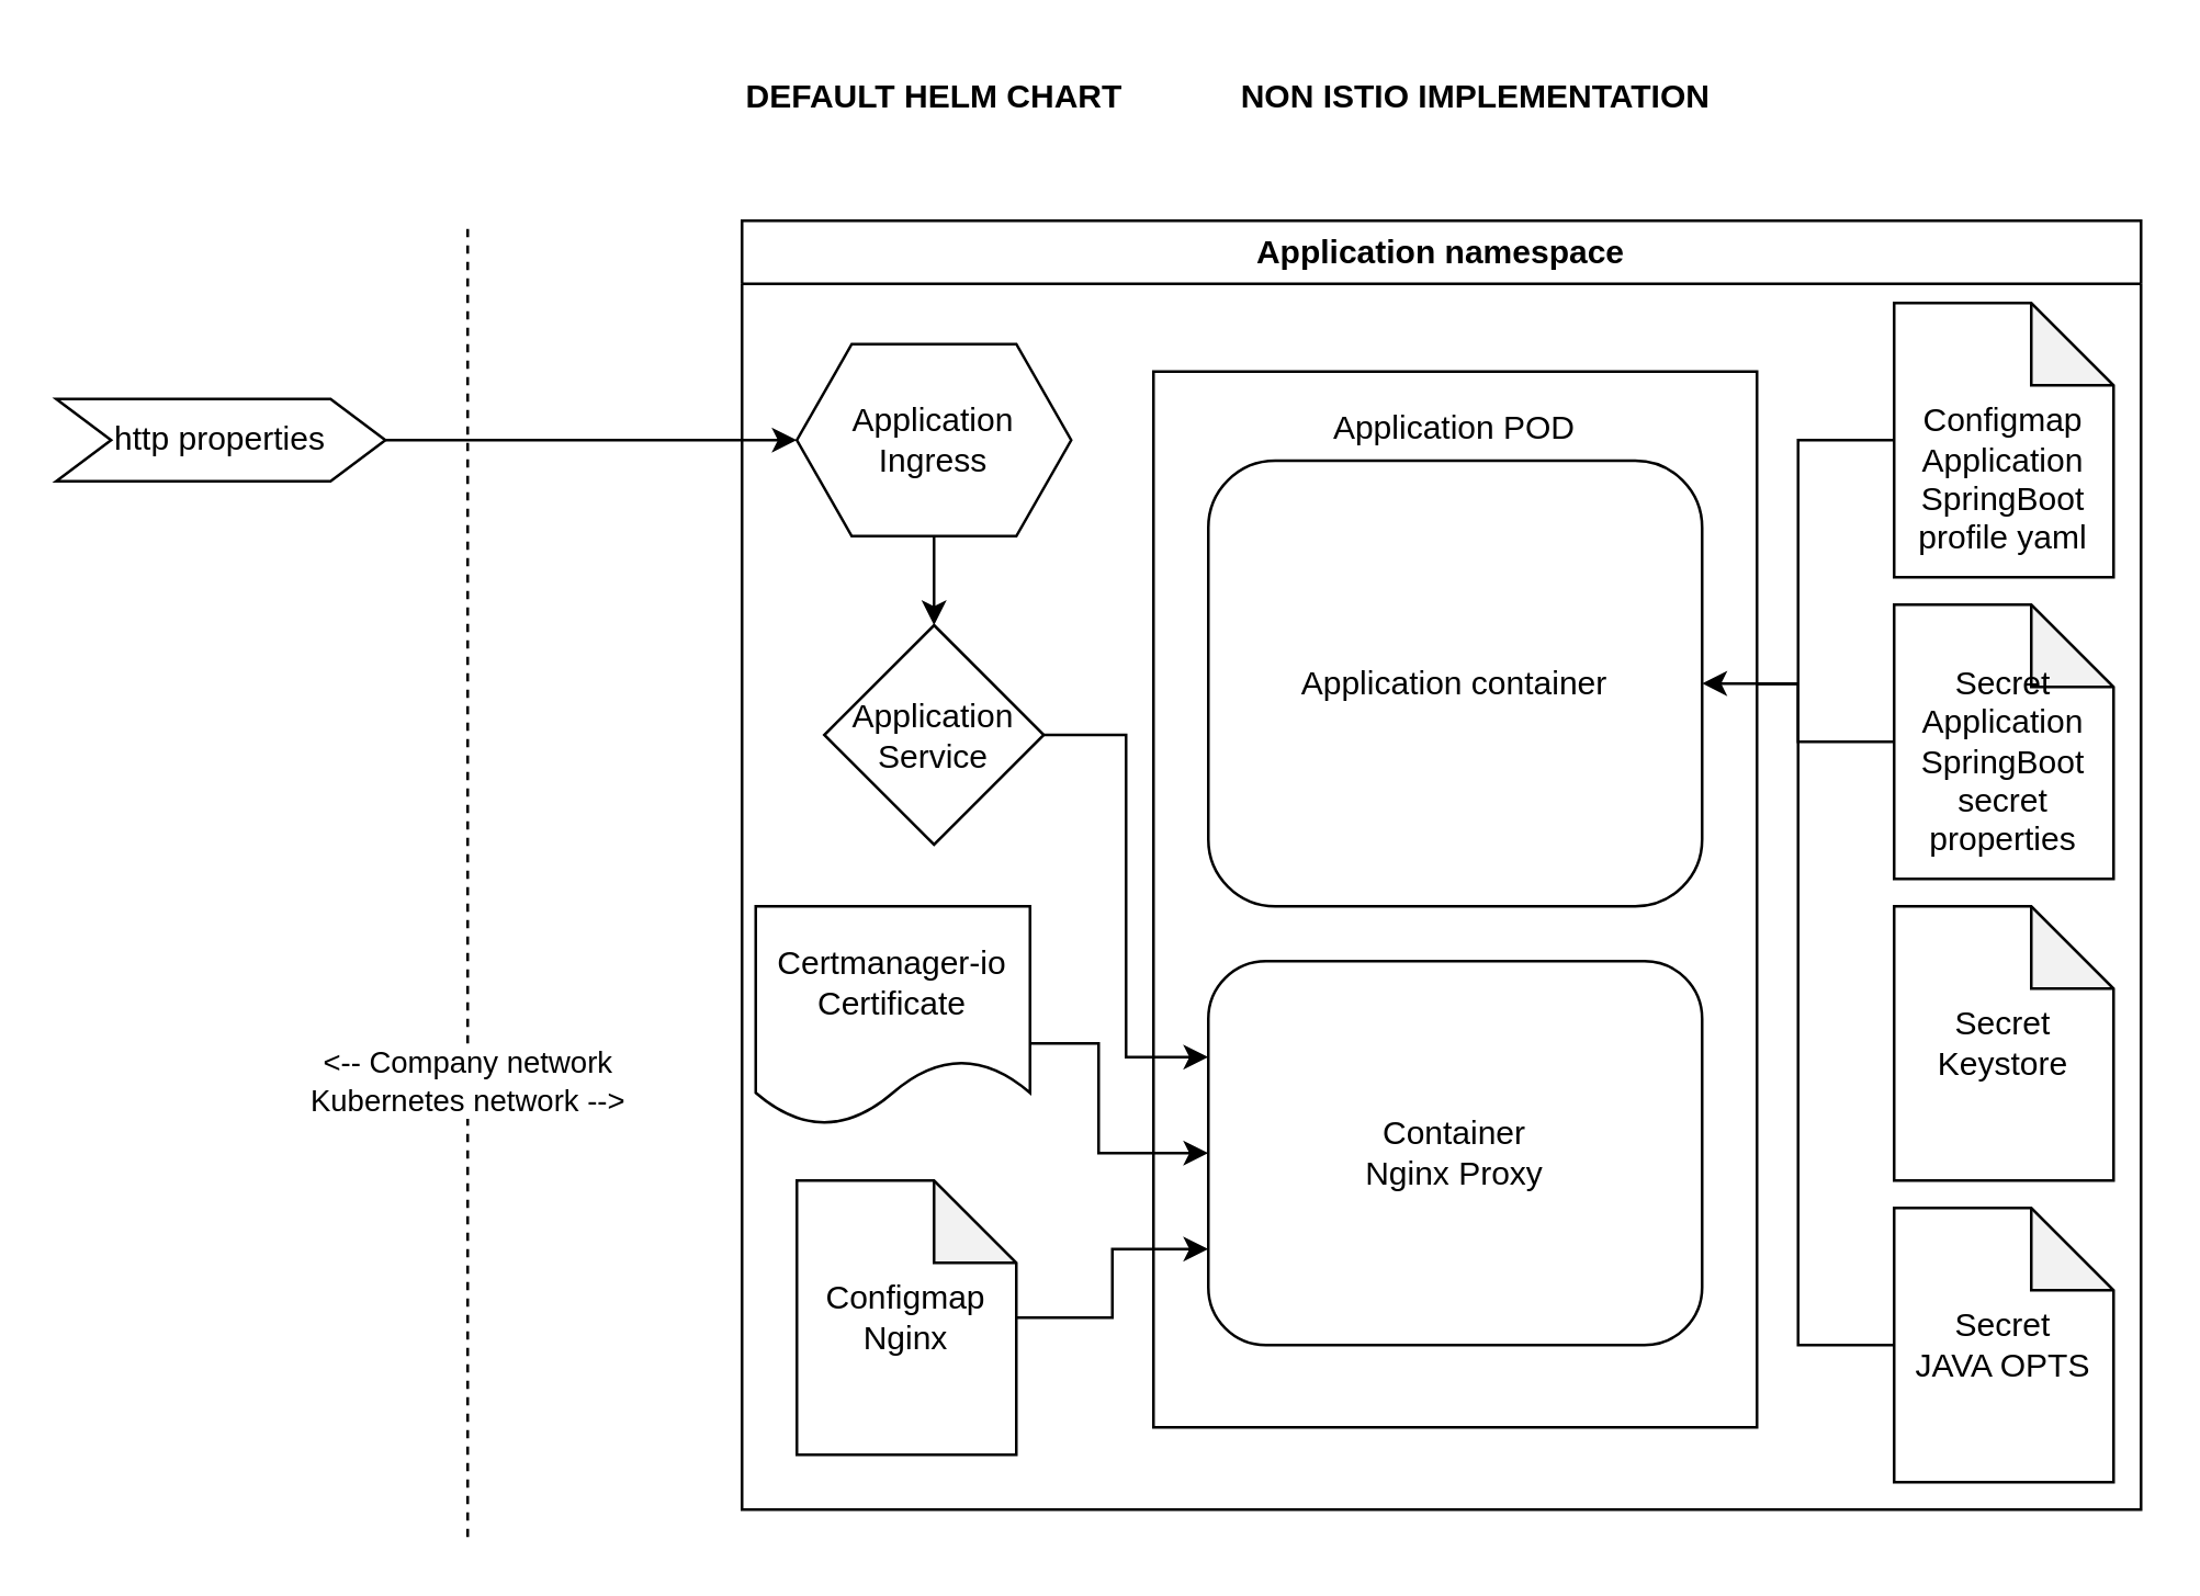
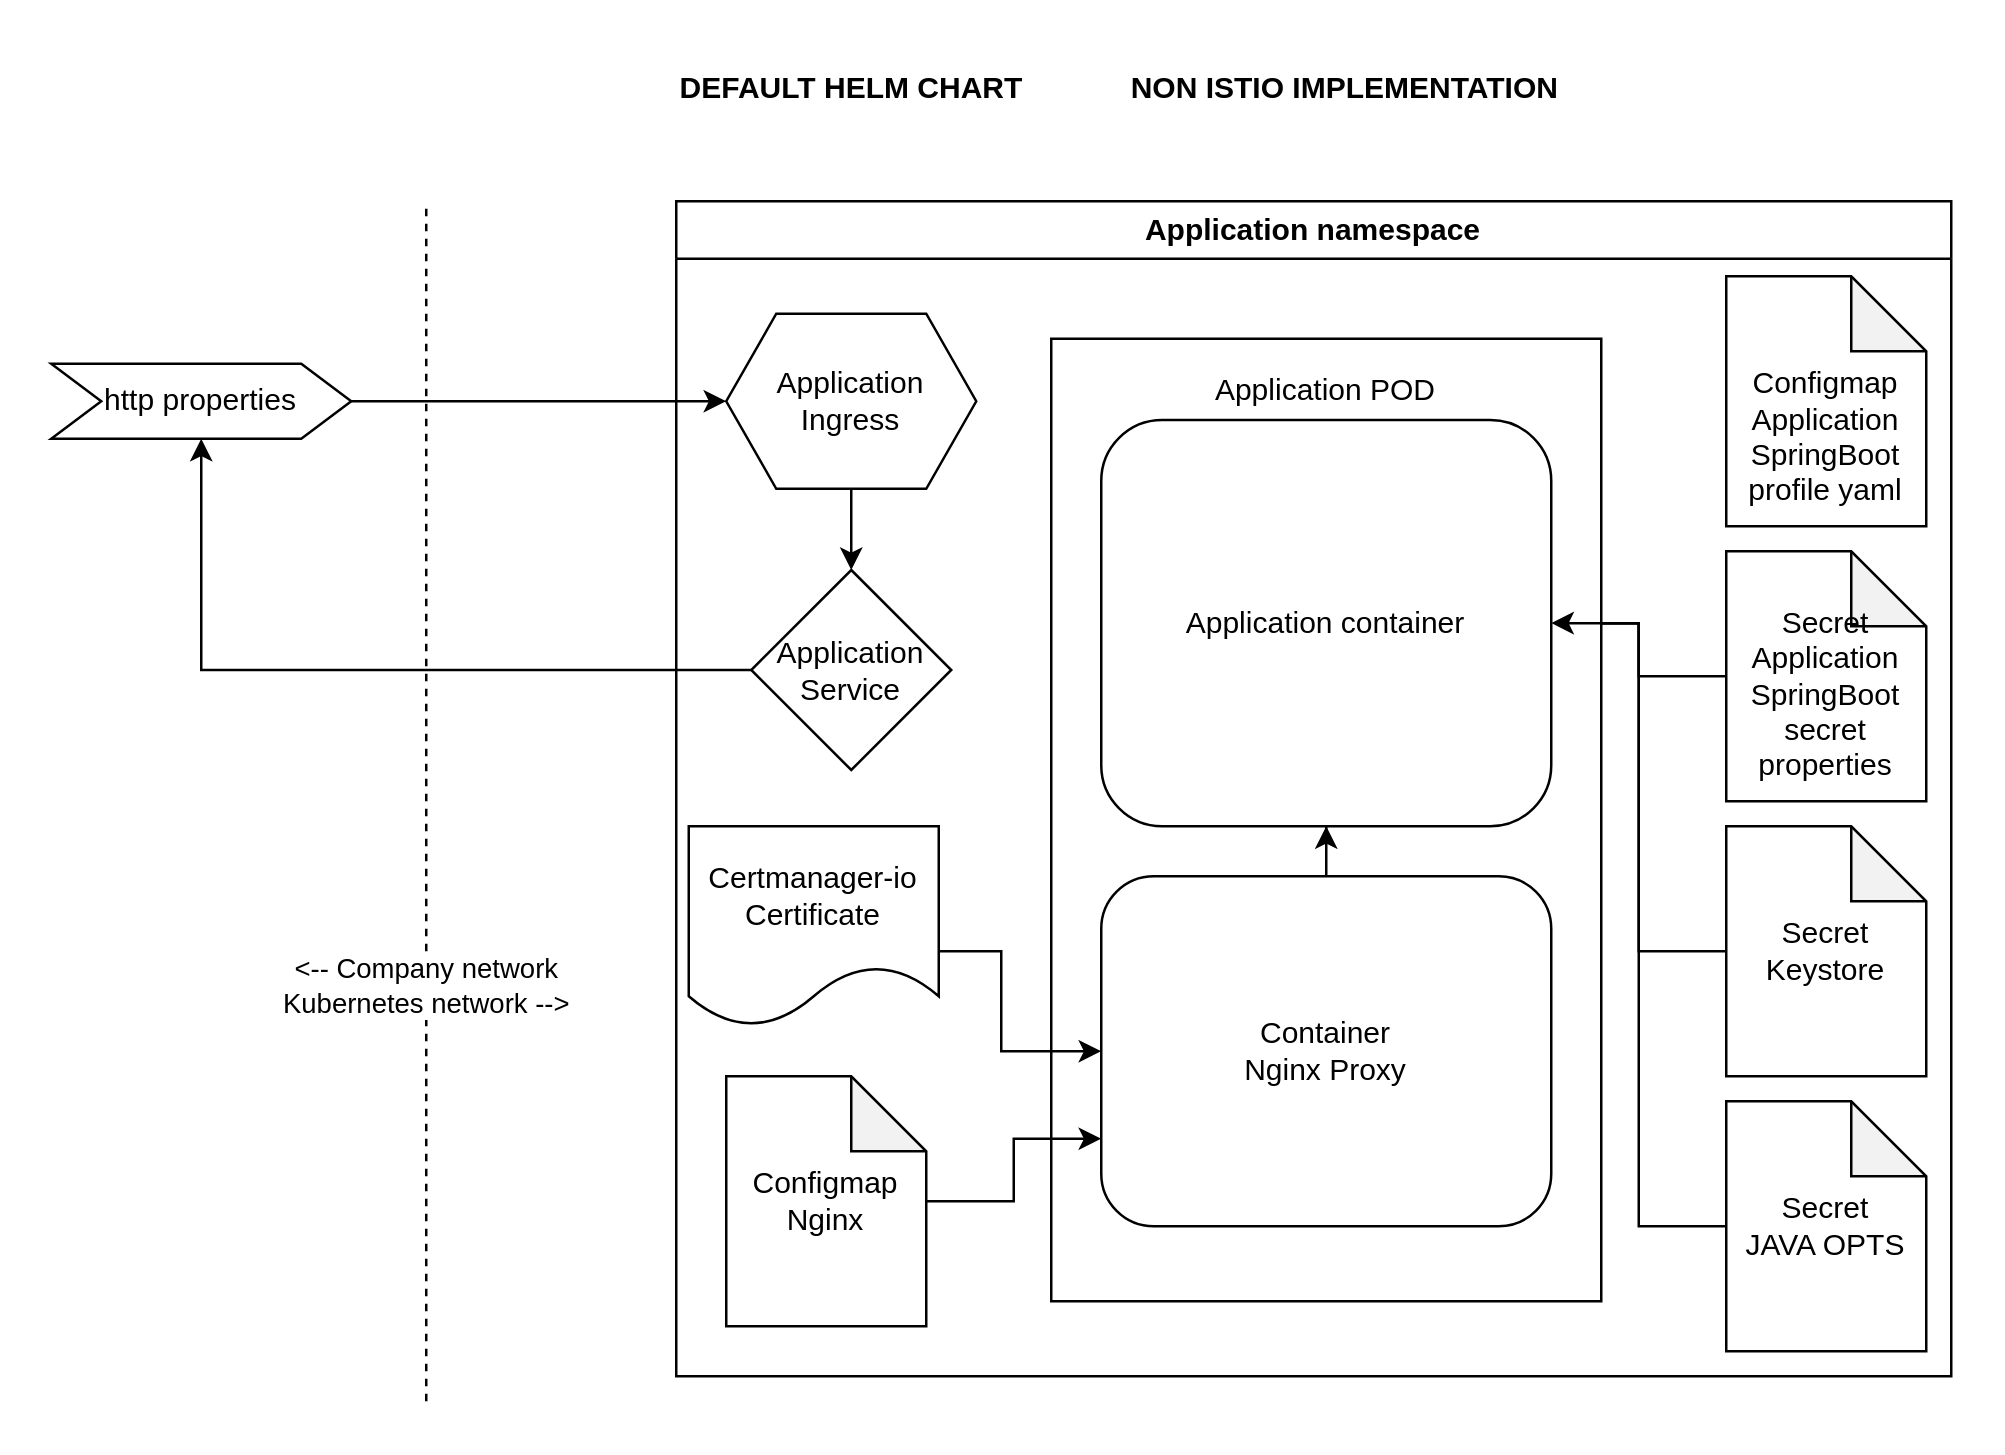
  <mxCell id="0" />
  <mxCell id="1" parent="0" />
  <mxCell id="2" style="edgeStyle=orthogonalEdgeStyle;rounded=0;orthogonalLoop=1;jettySize=auto;html=1;entryX=0;entryY=0.5;entryDx=0;entryDy=0;" edge="1" parent="1" source="3" target="8"><mxGeometry relative="1" as="geometry" /></mxCell>
  <mxCell id="3" value="http properties" style="shape=step;perimeter=stepPerimeter;whiteSpace=wrap;html=1;fixedSize=1;" vertex="1" parent="1"><mxGeometry x="20" y="145" width="120" height="30" as="geometry" /></mxCell>
  <mxCell id="4" value="" style="endArrow=none;dashed=1;html=1;rounded=0;" edge="1" parent="1"><mxGeometry width="50" height="50" relative="1" as="geometry"><mxPoint x="170" y="560" as="sourcePoint" /><mxPoint x="170" y="80" as="targetPoint" /></mxGeometry></mxCell>
  <mxCell id="5" value="&amp;lt;-- Company network&lt;div&gt;&lt;div&gt;Kubernetes network --&amp;gt;&lt;/div&gt;&lt;/div&gt;" style="edgeLabel;html=1;align=center;verticalAlign=middle;resizable=0;points=[];" vertex="1" connectable="0" parent="4"><mxGeometry x="-0.306" y="1" relative="1" as="geometry"><mxPoint as="offset" /></mxGeometry></mxCell>
  <mxCell id="6" value="Application namespace" style="swimlane;whiteSpace=wrap;html=1;" vertex="1" parent="1"><mxGeometry x="270" y="80" width="510" height="470" as="geometry" /></mxCell>
  <mxCell id="7" style="edgeStyle=orthogonalEdgeStyle;rounded=0;orthogonalLoop=1;jettySize=auto;html=1;entryX=0.5;entryY=0;entryDx=0;entryDy=0;" edge="1" parent="6" source="8" target="16"><mxGeometry relative="1" as="geometry" /></mxCell>
  <mxCell id="8" value="&lt;div&gt;Application&lt;/div&gt;Ingress" style="shape=hexagon;perimeter=hexagonPerimeter2;whiteSpace=wrap;html=1;fixedSize=1;" vertex="1" parent="6"><mxGeometry x="20" y="45" width="100" height="70" as="geometry" /></mxCell>
- <mxCell id="9" style="edgeStyle=orthogonalEdgeStyle;rounded=0;orthogonalLoop=1;jettySize=auto;html=1;entryX=1;entryY=0.5;entryDx=0;entryDy=0;" edge="1" parent="6" source="10" target="24"><mxGeometry relative="1" as="geometry" /></mxCell>
  <mxCell id="10" value="&lt;div&gt;&lt;br&gt;&lt;/div&gt;&lt;div&gt;&lt;br&gt;&lt;/div&gt;&lt;div&gt;Configmap&lt;/div&gt;Application&lt;br&gt;SpringBoot profile yaml" style="shape=note;whiteSpace=wrap;html=1;backgroundOutline=1;darkOpacity=0.05;" vertex="1" parent="6"><mxGeometry x="420" y="30" width="80" height="100" as="geometry" /></mxCell>
  <mxCell id="11" value="Certmanager-io&lt;div&gt;Certificate&lt;/div&gt;" style="shape=document;whiteSpace=wrap;html=1;boundedLbl=1;" vertex="1" parent="6"><mxGeometry x="5" y="250" width="100" height="80" as="geometry" /></mxCell>
  <mxCell id="12" style="edgeStyle=orthogonalEdgeStyle;rounded=0;orthogonalLoop=1;jettySize=auto;html=1;" edge="1" parent="6" source="13" target="24"><mxGeometry relative="1" as="geometry" /></mxCell>
  <mxCell id="13" value="&lt;div&gt;&lt;br&gt;&lt;/div&gt;&lt;div&gt;Secret&lt;/div&gt;Application&lt;br&gt;SpringBoot secret properties" style="shape=note;whiteSpace=wrap;html=1;backgroundOutline=1;darkOpacity=0.05;" vertex="1" parent="6"><mxGeometry x="420" y="140" width="80" height="100" as="geometry" /></mxCell>
+ <mxCell id="14" style="edgeStyle=orthogonalEdgeStyle;rounded=0;orthogonalLoop=1;jettySize=auto;html=1;entryX=1;entryY=0.5;entryDx=0;entryDy=0;" edge="1" parent="6" source="15" target="24"><mxGeometry relative="1" as="geometry" /></mxCell>
  <mxCell id="15" value="Secret&lt;div&gt;Keystore&lt;/div&gt;" style="shape=note;whiteSpace=wrap;html=1;backgroundOutline=1;darkOpacity=0.05;" vertex="1" parent="6"><mxGeometry x="420" y="250" width="80" height="100" as="geometry" /></mxCell>
  <mxCell id="16" value="Application&lt;div&gt;Service&lt;/div&gt;" style="rhombus;whiteSpace=wrap;html=1;" vertex="1" parent="6"><mxGeometry x="30" y="147.5" width="80" height="80" as="geometry" /></mxCell>
  <mxCell id="17" value="Application POD&lt;div&gt;&lt;br&gt;&lt;/div&gt;&lt;div&gt;&lt;br&gt;&lt;/div&gt;&lt;div&gt;&lt;br&gt;&lt;/div&gt;&lt;div&gt;&lt;br&gt;&lt;/div&gt;&lt;div&gt;&lt;br&gt;&lt;/div&gt;&lt;div&gt;&lt;br&gt;&lt;/div&gt;&lt;div&gt;&lt;br&gt;&lt;/div&gt;&lt;div&gt;&lt;br&gt;&lt;/div&gt;&lt;div&gt;&lt;br&gt;&lt;/div&gt;&lt;div&gt;&lt;br&gt;&lt;/div&gt;&lt;div&gt;&lt;br&gt;&lt;/div&gt;&lt;div&gt;&lt;br&gt;&lt;/div&gt;&lt;div&gt;&lt;br&gt;&lt;/div&gt;&lt;div&gt;&lt;br&gt;&lt;/div&gt;&lt;div&gt;&lt;br&gt;&lt;/div&gt;&lt;div&gt;&lt;br&gt;&lt;/div&gt;&lt;div&gt;&lt;br&gt;&lt;/div&gt;&lt;div&gt;&lt;br&gt;&lt;/div&gt;&lt;div&gt;&lt;br&gt;&lt;/div&gt;&lt;div&gt;&lt;br&gt;&lt;/div&gt;&lt;div&gt;&lt;br&gt;&lt;/div&gt;&lt;div&gt;&lt;br&gt;&lt;/div&gt;&lt;div&gt;&lt;br&gt;&lt;/div&gt;&lt;div&gt;&lt;br&gt;&lt;/div&gt;" style="rounded=0;whiteSpace=wrap;html=1;" vertex="1" parent="6"><mxGeometry x="150" y="55" width="220" height="385" as="geometry" /></mxCell>
+ <mxCell id="18" style="edgeStyle=orthogonalEdgeStyle;rounded=0;orthogonalLoop=1;jettySize=auto;html=1;" edge="1" parent="6" source="19" target="24"><mxGeometry relative="1" as="geometry" /></mxCell>
  <mxCell id="19" value="Container&lt;div&gt;Nginx Proxy&lt;/div&gt;" style="rounded=1;whiteSpace=wrap;html=1;" vertex="1" parent="6"><mxGeometry x="170" y="270" width="180" height="140" as="geometry" /></mxCell>
  <mxCell id="20" style="edgeStyle=orthogonalEdgeStyle;rounded=0;orthogonalLoop=1;jettySize=auto;html=1;entryX=0;entryY=0.75;entryDx=0;entryDy=0;" edge="1" parent="6" source="21" target="19"><mxGeometry relative="1" as="geometry" /></mxCell>
  <mxCell id="21" value="Configmap&lt;br&gt;Nginx&lt;div&gt;&lt;/div&gt;" style="shape=note;whiteSpace=wrap;html=1;backgroundOutline=1;darkOpacity=0.05;" vertex="1" parent="6"><mxGeometry x="20" y="350" width="80" height="100" as="geometry" /></mxCell>
  <mxCell id="22" style="edgeStyle=orthogonalEdgeStyle;rounded=0;orthogonalLoop=1;jettySize=auto;html=1;" edge="1" parent="6" source="11" target="19"><mxGeometry relative="1" as="geometry"><Array as="points"><mxPoint x="130" y="300" /><mxPoint x="130" y="340" /></Array></mxGeometry></mxCell>
- <mxCell id="23" style="edgeStyle=orthogonalEdgeStyle;rounded=0;orthogonalLoop=1;jettySize=auto;html=1;entryX=0;entryY=0.25;entryDx=0;entryDy=0;" edge="1" parent="6" source="16" target="19"><mxGeometry relative="1" as="geometry" /></mxCell>
+ <mxCell id="23" style="edgeStyle=orthogonalEdgeStyle;rounded=0;orthogonalLoop=1;jettySize=auto;html=1;" edge="1" parent="6" source="16" target="3"><mxGeometry relative="1" as="geometry" /></mxCell>
  <mxCell id="24" value="Application container" style="rounded=1;whiteSpace=wrap;html=1;" vertex="1" parent="6"><mxGeometry x="170" y="87.5" width="180" height="162.5" as="geometry" /></mxCell>
  <mxCell id="25" style="edgeStyle=orthogonalEdgeStyle;rounded=0;orthogonalLoop=1;jettySize=auto;html=1;entryX=1;entryY=0.5;entryDx=0;entryDy=0;" edge="1" parent="6" source="26" target="24"><mxGeometry relative="1" as="geometry" /></mxCell>
  <mxCell id="26" value="Secret&lt;div&gt;JAVA OPTS&lt;/div&gt;" style="shape=note;whiteSpace=wrap;html=1;backgroundOutline=1;darkOpacity=0.05;" vertex="1" parent="6"><mxGeometry x="420" y="360" width="80" height="100" as="geometry" /></mxCell>
  <mxCell id="27" value="&lt;b&gt;DEFAULT HELM CHART&amp;nbsp; &amp;nbsp; &amp;nbsp; &amp;nbsp; &amp;nbsp; &amp;nbsp; &amp;nbsp;NON ISTIO IMPLEMENTATION&lt;/b&gt;" style="text;html=1;align=center;verticalAlign=middle;whiteSpace=wrap;rounded=0;" vertex="1" parent="1"><mxGeometry x="235" y="20" width="425" height="30" as="geometry" /></mxCell>
